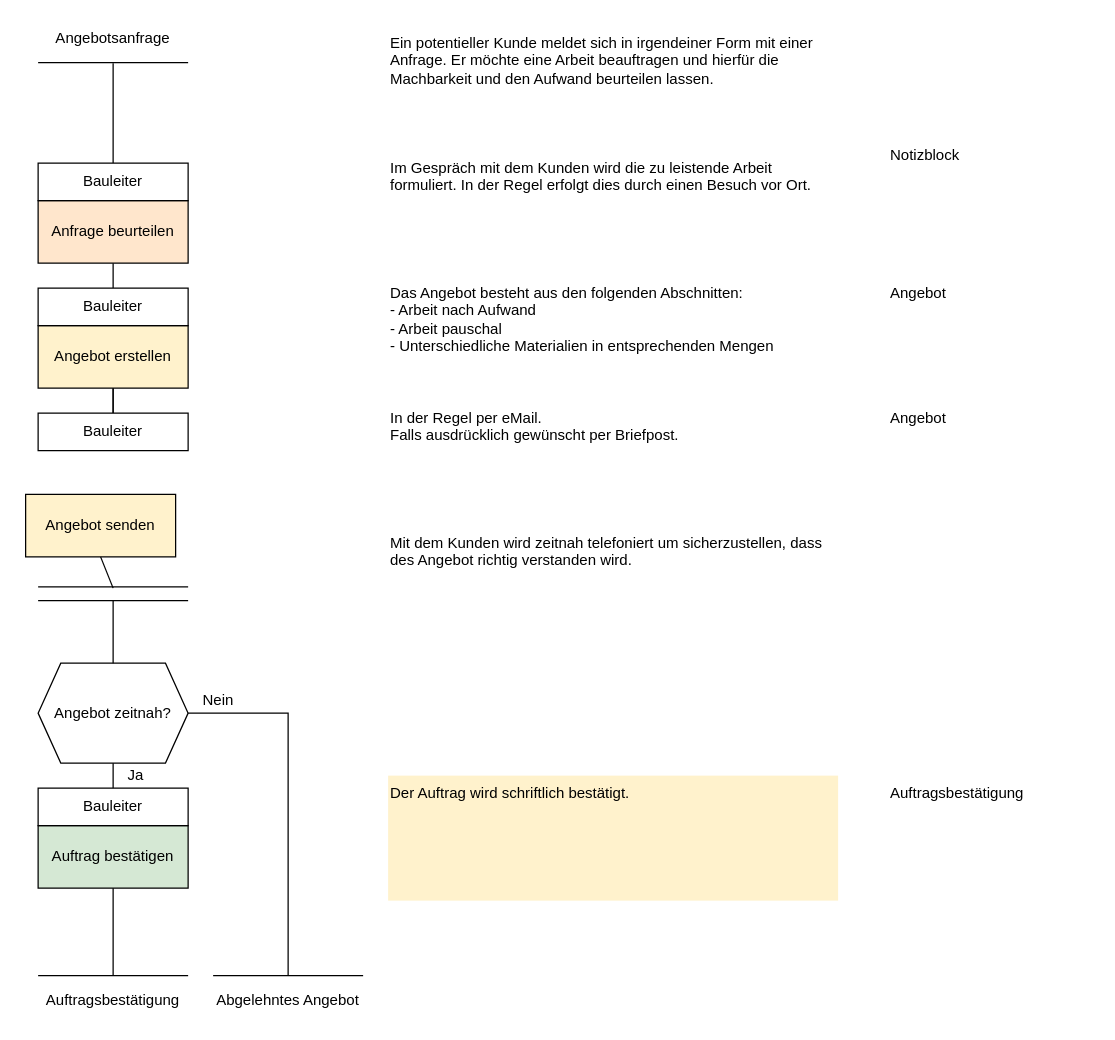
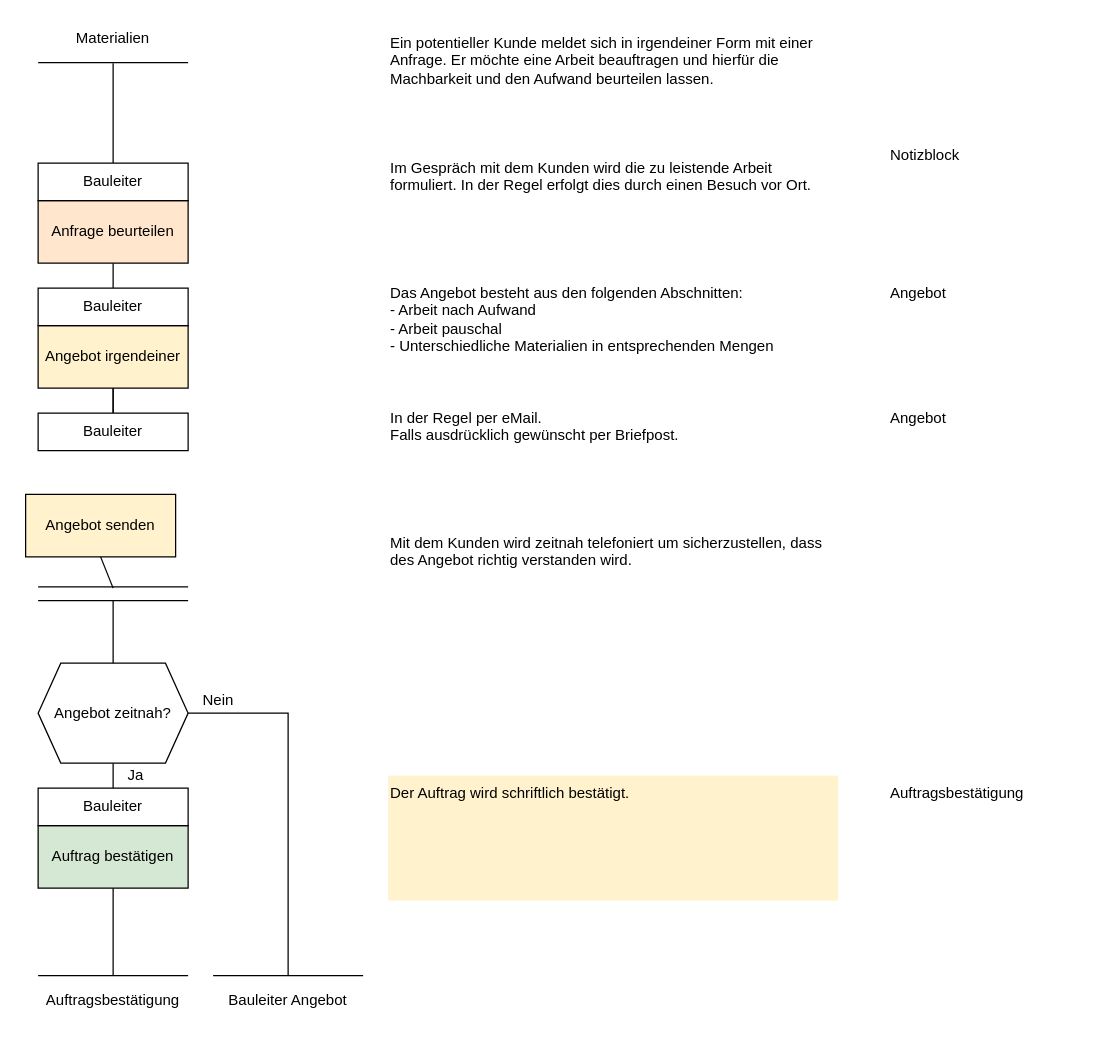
  <mxCell id="0" />
  <mxCell id="1" parent="0" />
  <mxCell id="2" value="Im Gespräch mit dem Kunden wird die zu leistende Arbeit formuliert. In der Regel erfolgt dies durch einen Besuch vor Ort." style="rounded=0;whiteSpace=wrap;html=1;align=left;horizontal=1;verticalAlign=top;strokeColor=none;" parent="1" vertex="1"><mxGeometry x="310" y="120" width="360" height="100" as="geometry" /></mxCell>
  <mxCell id="3" value="" style="endArrow=none;html=1;" parent="1" edge="1"><mxGeometry width="50" height="50" relative="1" as="geometry"><mxPoint x="30" y="49.5" as="sourcePoint" /><mxPoint x="150" y="49.5" as="targetPoint" /></mxGeometry></mxCell>
- <mxCell id="4" value="Angebotsanfrage" style="text;html=1;strokeColor=none;fillColor=none;align=center;verticalAlign=middle;whiteSpace=wrap;rounded=0;" parent="1" vertex="1"><mxGeometry x="30" y="20" width="120" height="20" as="geometry" /></mxCell>
+ <mxCell id="4" value="Materialien" style="text;html=1;strokeColor=none;fillColor=none;align=center;verticalAlign=middle;whiteSpace=wrap;rounded=0;" parent="1" vertex="1"><mxGeometry x="30" y="20" width="120" height="20" as="geometry" /></mxCell>
  <mxCell id="5" value="" style="endArrow=none;html=1;" parent="1" edge="1"><mxGeometry width="50" height="50" relative="1" as="geometry"><mxPoint x="90" y="130" as="sourcePoint" /><mxPoint x="90" y="50" as="targetPoint" /></mxGeometry></mxCell>
  <mxCell id="6" value="" style="verticalLabelPosition=bottom;verticalAlign=top;html=1;shape=hexagon;perimeter=hexagonPerimeter2;arcSize=6;size=0.151;" parent="1" vertex="1"><mxGeometry x="30" y="530" width="120" height="80" as="geometry" /></mxCell>
  <mxCell id="7" value="Angebot zeitnah?" style="text;html=1;strokeColor=none;fillColor=none;align=center;verticalAlign=middle;whiteSpace=wrap;rounded=0;" parent="1" vertex="1"><mxGeometry x="30" y="530" width="120" height="80" as="geometry" /></mxCell>
  <mxCell id="8" value="" style="endArrow=none;html=1;" parent="1" edge="1"><mxGeometry width="50" height="50" relative="1" as="geometry"><mxPoint x="90" y="230" as="sourcePoint" /><mxPoint x="90" y="210" as="targetPoint" /></mxGeometry></mxCell>
  <mxCell id="9" value="" style="endArrow=none;html=1;" parent="1" edge="1"><mxGeometry width="50" height="50" relative="1" as="geometry"><mxPoint x="30" y="469" as="sourcePoint" /><mxPoint x="150" y="469" as="targetPoint" /></mxGeometry></mxCell>
  <mxCell id="10" value="" style="endArrow=none;html=1;" parent="1" edge="1"><mxGeometry width="50" height="50" relative="1" as="geometry"><mxPoint x="30" y="480" as="sourcePoint" /><mxPoint x="150" y="480" as="targetPoint" /></mxGeometry></mxCell>
  <mxCell id="11" value="" style="endArrow=none;html=1;exitX=0.5;exitY=0;exitDx=0;exitDy=0;entryX=0.5;entryY=1;entryDx=0;entryDy=0;" parent="1" target="7" edge="1"><mxGeometry width="50" height="50" relative="1" as="geometry"><mxPoint x="90" y="641" as="sourcePoint" /><mxPoint x="390" y="648" as="targetPoint" /></mxGeometry></mxCell>
  <mxCell id="12" value="Anfrage beurteilen" style="rounded=0;whiteSpace=wrap;html=1;fillColor=#ffe6cc;" parent="1" vertex="1"><mxGeometry x="30" y="160" width="120" height="50" as="geometry" /></mxCell>
  <mxCell id="13" value="Bauleiter" style="rounded=0;whiteSpace=wrap;html=1;" parent="1" vertex="1"><mxGeometry x="30" y="130" width="120" height="30" as="geometry" /></mxCell>
  <mxCell id="14" value="Notizblock" style="rounded=0;whiteSpace=wrap;html=1;align=left;horizontal=1;verticalAlign=top;strokeColor=none;" parent="1" vertex="1"><mxGeometry x="710" y="110" width="160" height="100" as="geometry" /></mxCell>
  <mxCell id="15" value="Ein potentieller Kunde meldet sich in irgendeiner Form mit einer Anfrage. Er möchte eine Arbeit beauftragen und hierfür die Machbarkeit und den Aufwand beurteilen lassen." style="rounded=0;whiteSpace=wrap;html=1;align=left;horizontal=1;verticalAlign=top;strokeColor=none;" parent="1" vertex="1"><mxGeometry x="310" y="20" width="360" height="100" as="geometry" /></mxCell>
  <mxCell id="16" value="" style="endArrow=none;html=1;" parent="1" edge="1"><mxGeometry width="50" height="50" relative="1" as="geometry"><mxPoint x="90" y="330" as="sourcePoint" /><mxPoint x="90" y="310" as="targetPoint" /></mxGeometry></mxCell>
- <mxCell id="17" value="Angebot erstellen" style="rounded=0;whiteSpace=wrap;html=1;fillColor=#fff2cc;strokeColor=#000000;" parent="1" vertex="1"><mxGeometry x="30" y="260" width="120" height="50" as="geometry" /></mxCell>
+ <mxCell id="17" value="Angebot irgendeiner" style="rounded=0;whiteSpace=wrap;html=1;fillColor=#fff2cc;strokeColor=#000000;" parent="1" vertex="1"><mxGeometry x="30" y="260" width="120" height="50" as="geometry" /></mxCell>
  <mxCell id="18" value="Bauleiter" style="rounded=0;whiteSpace=wrap;html=1;" parent="1" vertex="1"><mxGeometry x="30" y="230" width="120" height="30" as="geometry" /></mxCell>
  <mxCell id="19" value="Das Angebot besteht aus den folgenden Abschnitten:&lt;br&gt;- Arbeit nach Aufwand&lt;br&gt;- Arbeit pauschal&lt;br&gt;- Unterschiedliche Materialien in entsprechenden Mengen" style="rounded=0;whiteSpace=wrap;html=1;align=left;horizontal=1;verticalAlign=top;strokeColor=none;" parent="1" vertex="1"><mxGeometry x="310" y="220" width="360" height="100" as="geometry" /></mxCell>
  <mxCell id="20" value="Angebot" style="rounded=0;whiteSpace=wrap;html=1;align=left;horizontal=1;verticalAlign=top;strokeColor=none;" parent="1" vertex="1"><mxGeometry x="710" y="220" width="160" height="100" as="geometry" /></mxCell>
  <mxCell id="21" value="" style="endArrow=none;html=1;" parent="1" edge="1"><mxGeometry width="50" height="50" relative="1" as="geometry"><mxPoint x="90" y="330" as="sourcePoint" /><mxPoint x="90" y="310" as="targetPoint" /></mxGeometry></mxCell>
  <mxCell id="22" value="Angebot senden" style="rounded=0;whiteSpace=wrap;html=1;fillColor=#fff2cc;strokeColor=#000000;" parent="1" vertex="1"><mxGeometry x="20" y="395" width="120" height="50" as="geometry" /></mxCell>
  <mxCell id="23" value="Bauleiter" style="rounded=0;whiteSpace=wrap;html=1;" parent="1" vertex="1"><mxGeometry x="30" y="330" width="120" height="30" as="geometry" /></mxCell>
  <mxCell id="24" value="In der Regel per eMail.&lt;br&gt;Falls ausdrücklich gewünscht per Briefpost.&lt;br&gt;&lt;br&gt;" style="rounded=0;whiteSpace=wrap;html=1;align=left;horizontal=1;verticalAlign=top;strokeColor=none;" parent="1" vertex="1"><mxGeometry x="310" y="320" width="360" height="100" as="geometry" /></mxCell>
  <mxCell id="25" value="Angebot" style="rounded=0;whiteSpace=wrap;html=1;align=left;horizontal=1;verticalAlign=top;strokeColor=none;" parent="1" vertex="1"><mxGeometry x="710" y="320" width="160" height="100" as="geometry" /></mxCell>
  <mxCell id="26" value="Mit dem Kunden wird zeitnah telefoniert um sicherzustellen, dass des Angebot richtig verstanden wird." style="rounded=0;whiteSpace=wrap;html=1;align=left;horizontal=1;verticalAlign=top;strokeColor=none;" parent="1" vertex="1"><mxGeometry x="310" y="420" width="360" height="100" as="geometry" /></mxCell>
  <mxCell id="27" value="Auftrag bestätigen" style="rounded=0;whiteSpace=wrap;html=1;fillColor=#d5e8d4;strokeColor=#000000;" parent="1" vertex="1"><mxGeometry x="30" y="660" width="120" height="50" as="geometry" /></mxCell>
  <mxCell id="28" value="Bauleiter" style="rounded=0;whiteSpace=wrap;html=1;" parent="1" vertex="1"><mxGeometry x="30" y="630" width="120" height="30" as="geometry" /></mxCell>
  <mxCell id="29" value="Auftragsbestätigung" style="text;html=1;strokeColor=none;fillColor=none;align=center;verticalAlign=middle;whiteSpace=wrap;rounded=0;" parent="1" vertex="1"><mxGeometry x="30" y="790" width="120" height="20" as="geometry" /></mxCell>
  <mxCell id="30" value="" style="endArrow=none;html=1;" parent="1" edge="1"><mxGeometry width="50" height="50" relative="1" as="geometry"><mxPoint x="30" y="780" as="sourcePoint" /><mxPoint x="150" y="780" as="targetPoint" /></mxGeometry></mxCell>
  <mxCell id="31" value="" style="endArrow=none;html=1;entryX=0.5;entryY=1;entryDx=0;entryDy=0;" parent="1" target="27" edge="1"><mxGeometry width="50" height="50" relative="1" as="geometry"><mxPoint x="90" y="780" as="sourcePoint" /><mxPoint x="190" y="700" as="targetPoint" /></mxGeometry></mxCell>
  <mxCell id="32" value="" style="endArrow=none;html=1;" parent="1" source="7" edge="1"><mxGeometry width="50" height="50" relative="1" as="geometry"><mxPoint x="340" y="680" as="sourcePoint" /><mxPoint x="90" y="480" as="targetPoint" /></mxGeometry></mxCell>
  <mxCell id="33" value="" style="endArrow=none;html=1;entryX=0.5;entryY=1;entryDx=0;entryDy=0;" parent="1" target="22" edge="1"><mxGeometry width="50" height="50" relative="1" as="geometry"><mxPoint x="90" y="470" as="sourcePoint" /><mxPoint x="390" y="630" as="targetPoint" /></mxGeometry></mxCell>
- <mxCell id="34" value="Abgelehntes Angebot" style="text;html=1;strokeColor=none;fillColor=none;align=center;verticalAlign=middle;whiteSpace=wrap;rounded=0;" parent="1" vertex="1"><mxGeometry x="170" y="790" width="120" height="20" as="geometry" /></mxCell>
+ <mxCell id="34" value="Bauleiter Angebot" style="text;html=1;strokeColor=none;fillColor=none;align=center;verticalAlign=middle;whiteSpace=wrap;rounded=0;" parent="1" vertex="1"><mxGeometry x="170" y="790" width="120" height="20" as="geometry" /></mxCell>
  <mxCell id="35" value="" style="endArrow=none;html=1;" parent="1" edge="1"><mxGeometry width="50" height="50" relative="1" as="geometry"><mxPoint x="170" y="780" as="sourcePoint" /><mxPoint x="290" y="780" as="targetPoint" /></mxGeometry></mxCell>
  <mxCell id="36" value="" style="edgeStyle=orthogonalEdgeStyle;rounded=0;orthogonalLoop=1;jettySize=auto;html=1;strokeColor=none;startArrow=none;startFill=0;" parent="1" target="37" edge="1"><mxGeometry relative="1" as="geometry"><mxPoint x="350" y="560" as="sourcePoint" /></mxGeometry></mxCell>
  <mxCell id="37" value="Nein" style="text;html=1;strokeColor=none;fillColor=none;align=left;verticalAlign=middle;whiteSpace=wrap;rounded=0;" parent="1" vertex="1"><mxGeometry x="160" y="550" width="70" height="20" as="geometry" /></mxCell>
  <mxCell id="38" value="Ja" style="text;html=1;strokeColor=none;fillColor=none;align=left;verticalAlign=middle;whiteSpace=wrap;rounded=0;" parent="1" vertex="1"><mxGeometry x="100" y="610" width="70" height="20" as="geometry" /></mxCell>
  <mxCell id="39" value="" style="endArrow=none;html=1;edgeStyle=orthogonalEdgeStyle;entryX=1;entryY=0.5;entryDx=0;entryDy=0;rounded=0;" parent="1" target="7" edge="1"><mxGeometry width="50" height="50" relative="1" as="geometry"><mxPoint x="230" y="780" as="sourcePoint" /><mxPoint x="330" y="710" as="targetPoint" /><Array as="points"><mxPoint x="230" y="570" /></Array></mxGeometry></mxCell>
  <mxCell id="40" value="Auftragsbestätigung" style="rounded=0;whiteSpace=wrap;html=1;align=left;horizontal=1;verticalAlign=top;strokeColor=none;" parent="1" vertex="1"><mxGeometry x="710" y="620" width="160" height="100" as="geometry" /></mxCell>
  <mxCell id="41" value="Der Auftrag wird schriftlich bestätigt." style="rounded=0;whiteSpace=wrap;html=1;align=left;horizontal=1;verticalAlign=top;strokeColor=none;fillColor=#fff2cc;" parent="1" vertex="1"><mxGeometry x="310" y="620" width="360" height="100" as="geometry" /></mxCell>
